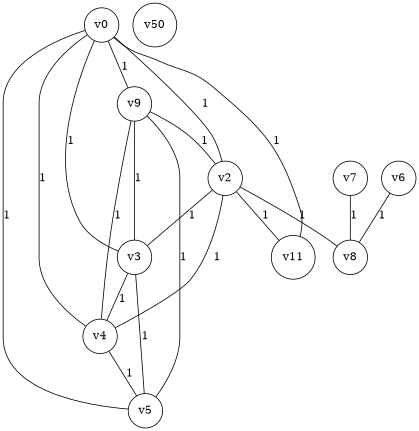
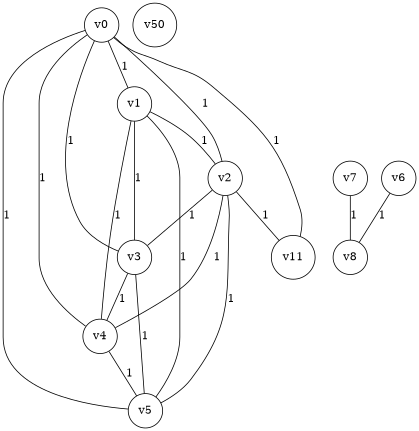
  graph {
    node [shape=circle]
    n1 [label=v0]
-   n2 [label=v9]
+   n2 [label=v1]
    n3 [label=v2]
    n4 [label=v3]
    n5 [label=v4]
    n6 [label=v5]
    n7 [label=v11]
    n8 [label=v6]
    n9 [label=v8]
    n10 [label=v7]
    n11 [label=v50]
    n1 -- n2 [label=1]
    n1 -- n3 [label=1]
    n1 -- n4 [label=1]
    n1 -- n5 [label=1]
    n1 -- n6 [label=1]
    n1 -- n7 [label=1]
    n2 -- n3 [label=1]
    n2 -- n4 [label=1]
    n2 -- n5 [label=1]
    n2 -- n6 [label=1]
    n3 -- n4 [label=1]
    n3 -- n5 [label=1]
-   n3 -- n9 [label=1]
+   n3 -- n6 [label=1]
    n3 -- n7 [label=1]
    n4 -- n5 [label=1]
    n4 -- n6 [label=1]
    n5 -- n6 [label=1]
    n8 -- n9 [label=1]
    n10 -- n9 [label=1]
  }
